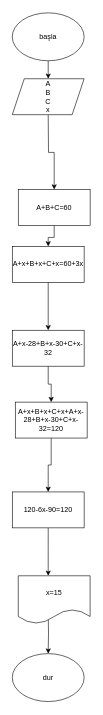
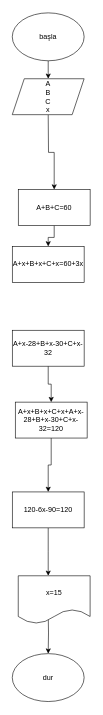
  <mxCell id="0" />
  <mxCell id="1" parent="0" />
  <mxCell id="2" value="" style="edgeStyle=orthogonalEdgeStyle;rounded=0;orthogonalLoop=1;jettySize=auto;html=1;" parent="1" source="3" edge="1"><mxGeometry relative="1" as="geometry"><mxPoint x="80" y="130" as="targetPoint" /></mxGeometry></mxCell>
  <mxCell id="3" value="başla" style="ellipse;whiteSpace=wrap;html=1;" parent="1" vertex="1"><mxGeometry x="20" y="20" width="120" height="80" as="geometry" /></mxCell>
  <mxCell id="4" value="" style="edgeStyle=orthogonalEdgeStyle;rounded=0;orthogonalLoop=1;jettySize=auto;html=1;" parent="1" target="6" edge="1"><mxGeometry relative="1" as="geometry"><mxPoint x="80" y="190" as="sourcePoint" /></mxGeometry></mxCell>
  <mxCell id="5" value="" style="edgeStyle=orthogonalEdgeStyle;rounded=0;orthogonalLoop=1;jettySize=auto;html=1;" parent="1" source="6" target="8" edge="1"><mxGeometry relative="1" as="geometry" /></mxCell>
  <mxCell id="6" value="A+B+C=60" style="rounded=0;whiteSpace=wrap;html=1;" parent="1" vertex="1"><mxGeometry x="30" y="315" width="120" height="60" as="geometry" /></mxCell>
- <mxCell id="7" value="" style="edgeStyle=orthogonalEdgeStyle;rounded=0;orthogonalLoop=1;jettySize=auto;html=1;" parent="1" source="8" target="11" edge="1"><mxGeometry relative="1" as="geometry" /></mxCell>
  <mxCell id="8" value="A+x+B+x+C+x=60+3x" style="rounded=0;whiteSpace=wrap;html=1;" parent="1" vertex="1"><mxGeometry x="20" y="410" width="120" height="60" as="geometry" /></mxCell>
  <mxCell id="9" value="A&lt;br&gt;B&lt;br&gt;C&lt;br&gt;x" style="shape=parallelogram;perimeter=parallelogramPerimeter;whiteSpace=wrap;html=1;fixedSize=1;" parent="1" vertex="1"><mxGeometry x="20" y="130" width="120" height="60" as="geometry" /></mxCell>
  <mxCell id="10" value="" style="edgeStyle=orthogonalEdgeStyle;rounded=0;orthogonalLoop=1;jettySize=auto;html=1;" parent="1" source="11" target="13" edge="1"><mxGeometry relative="1" as="geometry" /></mxCell>
  <mxCell id="11" value="A+x-28+B+x-30+C+x-32" style="rounded=0;whiteSpace=wrap;html=1;" parent="1" vertex="1"><mxGeometry x="20" y="550" width="120" height="60" as="geometry" /></mxCell>
  <mxCell id="12" value="" style="edgeStyle=orthogonalEdgeStyle;rounded=0;orthogonalLoop=1;jettySize=auto;html=1;" parent="1" source="13" target="15" edge="1"><mxGeometry relative="1" as="geometry" /></mxCell>
  <mxCell id="13" value="A+x+B+x+C+x+A+x-28+B+x-30+C+x-32=120" style="rounded=0;whiteSpace=wrap;html=1;" parent="1" vertex="1"><mxGeometry x="25" y="670" width="120" height="60" as="geometry" /></mxCell>
  <mxCell id="14" value="" style="edgeStyle=orthogonalEdgeStyle;rounded=0;orthogonalLoop=1;jettySize=auto;html=1;" parent="1" source="15" edge="1"><mxGeometry relative="1" as="geometry"><mxPoint x="80" y="960" as="targetPoint" /></mxGeometry></mxCell>
  <mxCell id="15" value="120-6x-90=120" style="rounded=0;whiteSpace=wrap;html=1;" parent="1" vertex="1"><mxGeometry x="20" y="820" width="120" height="60" as="geometry" /></mxCell>
  <mxCell id="16" value="" style="edgeStyle=orthogonalEdgeStyle;rounded=0;orthogonalLoop=1;jettySize=auto;html=1;" parent="1" target="17" edge="1"><mxGeometry relative="1" as="geometry"><mxPoint x="80" y="1020" as="sourcePoint" /></mxGeometry></mxCell>
  <mxCell id="17" value="dur" style="ellipse;whiteSpace=wrap;html=1;rounded=0;" parent="1" vertex="1"><mxGeometry x="20" y="1090" width="120" height="80" as="geometry" /></mxCell>
  <mxCell id="18" value="x=15" style="shape=document;whiteSpace=wrap;html=1;boundedLbl=1;" parent="1" vertex="1"><mxGeometry x="30" y="960" width="120" height="80" as="geometry" /></mxCell>
